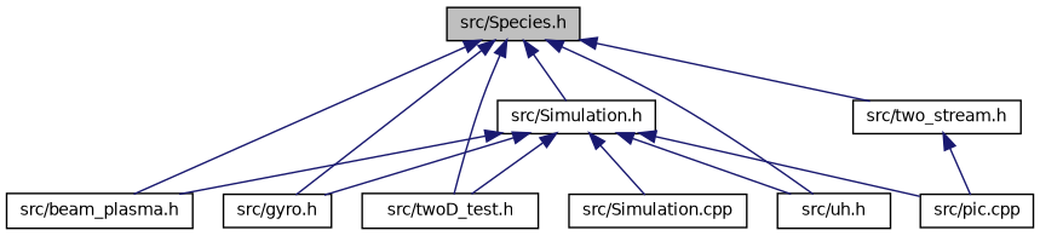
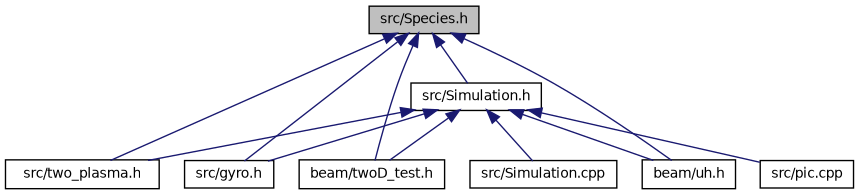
  digraph {
    node [color=black fillcolor=white fontname=Helvetica fontsize=10 shape=record style=filled]
    edge [color=midnightblue dir=back fontname=Helvetica fontsize=10 labelfontname=Helvetica labelfontsize=10 style=solid]
    n1 [fillcolor=grey75 fontcolor=black height=0.2 label="src/Species.h" width=0.4]
    n2 [height=0.2 label="src/Simulation.h" width=0.4]
-   n3 [height=0.2 label="src/beam_plasma.h" width=0.4]
+   n3 [height=0.2 label="src/two_plasma.h" width=0.4]
    n4 [height=0.2 label="src/gyro.h" width=0.4]
-   n5 [height=0.2 label="src/two_stream.h" width=0.4]
-   n6 [height=0.2 label="src/twoD_test.h" width=0.4]
-   n7 [height=0.2 label="src/uh.h" width=0.4]
+   n6 [height=0.2 label="beam/twoD_test.h" width=0.4]
+   n7 [height=0.2 label="beam/uh.h" width=0.4]
    n8 [height=0.2 label="src/pic.cpp" width=0.4]
    n9 [height=0.2 label="src/Simulation.cpp" width=0.4]
    n1 -> n2
    n1 -> n3
    n1 -> n4
-   n1 -> n5
    n1 -> n6
    n1 -> n7
    n2 -> n3
    n2 -> n4
    n2 -> n6
    n2 -> n7
    n2 -> n8
    n2 -> n9
-   n5 -> n8
  }
